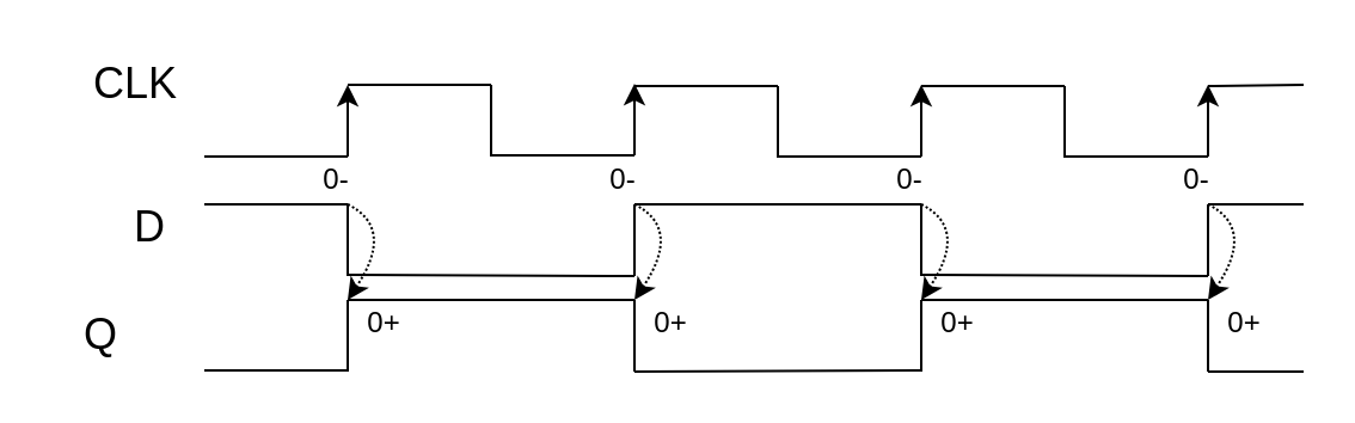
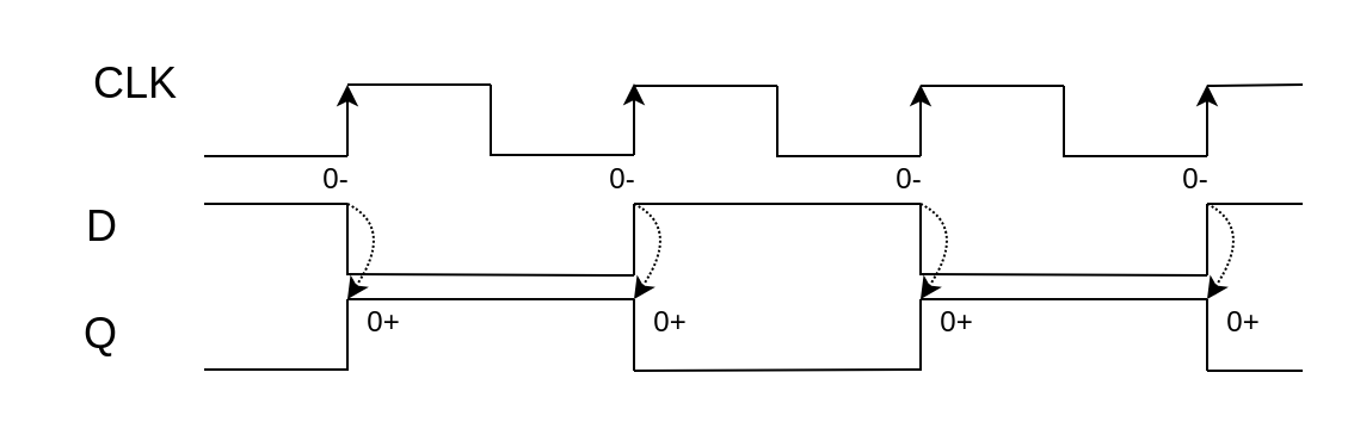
  <mxCell id="0" />
  <mxCell id="1" parent="0" />
  <mxCell id="2" value="" style="endArrow=none;html=1;rounded=0;fontSize=18;" parent="1" edge="1"><mxGeometry width="50" height="50" relative="1" as="geometry"><mxPoint x="85" y="65" as="sourcePoint" /><mxPoint x="145" y="65" as="targetPoint" /></mxGeometry></mxCell>
- <mxCell id="3" value="D" style="text;html=1;align=right;verticalAlign=middle;resizable=0;points=[];autosize=1;strokeColor=none;fillColor=none;fontSize=18;" parent="1" vertex="1"><mxGeometry x="40" y="80" width="30" height="30" as="geometry" /></mxCell>
+ <mxCell id="3" value="D" style="text;html=1;align=right;verticalAlign=middle;resizable=0;points=[];autosize=1;strokeColor=none;fillColor=none;fontSize=18;" parent="1" vertex="1"><mxGeometry x="20" y="80" width="30" height="30" as="geometry" /></mxCell>
  <mxCell id="4" value="Q" style="text;html=1;align=right;verticalAlign=middle;resizable=0;points=[];autosize=1;strokeColor=none;fillColor=none;fontSize=18;" parent="1" vertex="1"><mxGeometry x="20" y="125" width="30" height="30" as="geometry" /></mxCell>
  <mxCell id="5" value="CLK" style="text;html=1;align=right;verticalAlign=middle;resizable=0;points=[];autosize=1;strokeColor=none;fillColor=none;fontSize=18;" parent="1" vertex="1"><mxGeometry x="25" y="20" width="50" height="30" as="geometry" /></mxCell>
  <mxCell id="6" value="" style="endArrow=classic;html=1;rounded=0;" parent="1" edge="1"><mxGeometry width="50" height="50" relative="1" as="geometry"><mxPoint x="145" y="65" as="sourcePoint" /><mxPoint x="145" y="35" as="targetPoint" /></mxGeometry></mxCell>
  <mxCell id="7" value="" style="endArrow=none;html=1;rounded=0;fontSize=18;" parent="1" edge="1"><mxGeometry width="50" height="50" relative="1" as="geometry"><mxPoint x="145" y="35" as="sourcePoint" /><mxPoint x="205" y="35" as="targetPoint" /></mxGeometry></mxCell>
  <mxCell id="8" value="" style="endArrow=none;html=1;rounded=0;fontSize=18;" parent="1" edge="1"><mxGeometry width="50" height="50" relative="1" as="geometry"><mxPoint x="205" y="65" as="sourcePoint" /><mxPoint x="205" y="35" as="targetPoint" /></mxGeometry></mxCell>
  <mxCell id="9" value="" style="endArrow=none;html=1;rounded=0;fontSize=18;" parent="1" edge="1"><mxGeometry width="50" height="50" relative="1" as="geometry"><mxPoint x="205" y="64.52" as="sourcePoint" /><mxPoint x="265" y="64.52" as="targetPoint" /></mxGeometry></mxCell>
  <mxCell id="10" value="" style="endArrow=classic;html=1;rounded=0;" parent="1" edge="1"><mxGeometry width="50" height="50" relative="1" as="geometry"><mxPoint x="265" y="64.52" as="sourcePoint" /><mxPoint x="265" y="34.52" as="targetPoint" /></mxGeometry></mxCell>
  <mxCell id="11" value="" style="endArrow=none;html=1;rounded=0;fontSize=18;" parent="1" edge="1"><mxGeometry width="50" height="50" relative="1" as="geometry"><mxPoint x="265" y="35.48" as="sourcePoint" /><mxPoint x="325" y="35.48" as="targetPoint" /></mxGeometry></mxCell>
  <mxCell id="12" value="" style="endArrow=none;html=1;rounded=0;fontSize=18;" parent="1" edge="1"><mxGeometry width="50" height="50" relative="1" as="geometry"><mxPoint x="325" y="65.48" as="sourcePoint" /><mxPoint x="325" y="35.48" as="targetPoint" /></mxGeometry></mxCell>
  <mxCell id="13" value="" style="endArrow=none;html=1;rounded=0;fontSize=18;" parent="1" edge="1"><mxGeometry width="50" height="50" relative="1" as="geometry"><mxPoint x="325" y="65" as="sourcePoint" /><mxPoint x="385" y="65" as="targetPoint" /></mxGeometry></mxCell>
  <mxCell id="14" value="" style="endArrow=classic;html=1;rounded=0;" parent="1" edge="1"><mxGeometry width="50" height="50" relative="1" as="geometry"><mxPoint x="385" y="65" as="sourcePoint" /><mxPoint x="385" y="35" as="targetPoint" /></mxGeometry></mxCell>
  <mxCell id="15" value="" style="endArrow=none;html=1;rounded=0;fontSize=18;" parent="1" edge="1"><mxGeometry width="50" height="50" relative="1" as="geometry"><mxPoint x="385" y="35.48" as="sourcePoint" /><mxPoint x="445" y="35.48" as="targetPoint" /></mxGeometry></mxCell>
  <mxCell id="16" value="" style="endArrow=none;html=1;rounded=0;fontSize=18;" parent="1" edge="1"><mxGeometry width="50" height="50" relative="1" as="geometry"><mxPoint x="445" y="65.48" as="sourcePoint" /><mxPoint x="445" y="35.48" as="targetPoint" /></mxGeometry></mxCell>
  <mxCell id="17" value="" style="endArrow=none;html=1;rounded=0;fontSize=18;" parent="1" edge="1"><mxGeometry width="50" height="50" relative="1" as="geometry"><mxPoint x="445" y="65" as="sourcePoint" /><mxPoint x="505" y="65" as="targetPoint" /></mxGeometry></mxCell>
  <mxCell id="18" value="" style="endArrow=classic;html=1;rounded=0;" parent="1" edge="1"><mxGeometry width="50" height="50" relative="1" as="geometry"><mxPoint x="505" y="65" as="sourcePoint" /><mxPoint x="505" y="35" as="targetPoint" /></mxGeometry></mxCell>
  <mxCell id="19" value="" style="endArrow=none;html=1;rounded=0;fontSize=18;" parent="1" edge="1"><mxGeometry width="50" height="50" relative="1" as="geometry"><mxPoint x="505" y="35.48" as="sourcePoint" /><mxPoint x="545" y="35" as="targetPoint" /></mxGeometry></mxCell>
  <mxCell id="20" value="" style="endArrow=none;html=1;rounded=0;fontSize=18;" parent="1" edge="1"><mxGeometry width="50" height="50" relative="1" as="geometry"><mxPoint x="85" y="85" as="sourcePoint" /><mxPoint x="145" y="85" as="targetPoint" /></mxGeometry></mxCell>
  <mxCell id="21" value="" style="endArrow=none;html=1;rounded=0;fontSize=18;" parent="1" edge="1"><mxGeometry width="50" height="50" relative="1" as="geometry"><mxPoint x="145" y="115" as="sourcePoint" /><mxPoint x="145" y="85" as="targetPoint" /></mxGeometry></mxCell>
  <mxCell id="22" value="" style="endArrow=none;html=1;rounded=0;fontSize=18;" parent="1" edge="1"><mxGeometry width="50" height="50" relative="1" as="geometry"><mxPoint x="145" y="114.52" as="sourcePoint" /><mxPoint x="265" y="115" as="targetPoint" /></mxGeometry></mxCell>
  <mxCell id="23" value="" style="endArrow=none;html=1;rounded=0;fontSize=18;" parent="1" edge="1"><mxGeometry width="50" height="50" relative="1" as="geometry"><mxPoint x="265" y="115" as="sourcePoint" /><mxPoint x="265" y="85" as="targetPoint" /></mxGeometry></mxCell>
  <mxCell id="24" value="" style="endArrow=none;html=1;rounded=0;fontSize=18;" parent="1" edge="1"><mxGeometry width="50" height="50" relative="1" as="geometry"><mxPoint x="265" y="85" as="sourcePoint" /><mxPoint x="385" y="85" as="targetPoint" /></mxGeometry></mxCell>
  <mxCell id="25" value="" style="endArrow=none;html=1;rounded=0;fontSize=18;" parent="1" edge="1"><mxGeometry width="50" height="50" relative="1" as="geometry"><mxPoint x="385" y="115" as="sourcePoint" /><mxPoint x="385" y="85" as="targetPoint" /></mxGeometry></mxCell>
  <mxCell id="26" value="" style="endArrow=none;html=1;rounded=0;fontSize=18;" parent="1" edge="1"><mxGeometry width="50" height="50" relative="1" as="geometry"><mxPoint x="385" y="114.52" as="sourcePoint" /><mxPoint x="505" y="115" as="targetPoint" /></mxGeometry></mxCell>
  <mxCell id="27" value="" style="endArrow=none;html=1;rounded=0;fontSize=18;" parent="1" edge="1"><mxGeometry width="50" height="50" relative="1" as="geometry"><mxPoint x="505" y="115" as="sourcePoint" /><mxPoint x="505" y="85" as="targetPoint" /></mxGeometry></mxCell>
  <mxCell id="28" value="" style="endArrow=none;html=1;rounded=0;fontSize=18;" parent="1" edge="1"><mxGeometry width="50" height="50" relative="1" as="geometry"><mxPoint x="505" y="85" as="sourcePoint" /><mxPoint x="545" y="85" as="targetPoint" /></mxGeometry></mxCell>
  <mxCell id="29" value="" style="endArrow=none;html=1;rounded=0;fontSize=18;" parent="1" edge="1"><mxGeometry width="50" height="50" relative="1" as="geometry"><mxPoint x="145" y="125" as="sourcePoint" /><mxPoint x="265" y="125" as="targetPoint" /></mxGeometry></mxCell>
  <mxCell id="30" value="" style="endArrow=none;html=1;rounded=0;fontSize=18;" parent="1" edge="1"><mxGeometry width="50" height="50" relative="1" as="geometry"><mxPoint x="265" y="155" as="sourcePoint" /><mxPoint x="265" y="125" as="targetPoint" /></mxGeometry></mxCell>
  <mxCell id="31" value="" style="endArrow=none;html=1;rounded=0;fontSize=18;" parent="1" edge="1"><mxGeometry width="50" height="50" relative="1" as="geometry"><mxPoint x="265" y="155" as="sourcePoint" /><mxPoint x="385" y="154.52" as="targetPoint" /></mxGeometry></mxCell>
  <mxCell id="32" value="" style="endArrow=none;html=1;rounded=0;fontSize=18;" parent="1" edge="1"><mxGeometry width="50" height="50" relative="1" as="geometry"><mxPoint x="385" y="155" as="sourcePoint" /><mxPoint x="385" y="125" as="targetPoint" /></mxGeometry></mxCell>
  <mxCell id="33" value="" style="endArrow=none;html=1;rounded=0;fontSize=18;" parent="1" edge="1"><mxGeometry width="50" height="50" relative="1" as="geometry"><mxPoint x="385" y="125" as="sourcePoint" /><mxPoint x="505" y="125" as="targetPoint" /></mxGeometry></mxCell>
  <mxCell id="34" value="" style="endArrow=none;html=1;rounded=0;fontSize=18;" parent="1" edge="1"><mxGeometry width="50" height="50" relative="1" as="geometry"><mxPoint x="505" y="155" as="sourcePoint" /><mxPoint x="505" y="125" as="targetPoint" /></mxGeometry></mxCell>
  <mxCell id="35" value="" style="endArrow=none;html=1;rounded=0;fontSize=18;" parent="1" edge="1"><mxGeometry width="50" height="50" relative="1" as="geometry"><mxPoint x="505" y="155" as="sourcePoint" /><mxPoint x="545" y="155" as="targetPoint" /></mxGeometry></mxCell>
  <mxCell id="36" value="" style="endArrow=none;html=1;rounded=0;fontSize=18;" parent="1" edge="1"><mxGeometry width="50" height="50" relative="1" as="geometry"><mxPoint x="85" y="154.52" as="sourcePoint" /><mxPoint x="145" y="154.52" as="targetPoint" /></mxGeometry></mxCell>
  <mxCell id="37" value="" style="endArrow=none;html=1;rounded=0;fontSize=18;" parent="1" edge="1"><mxGeometry width="50" height="50" relative="1" as="geometry"><mxPoint x="145" y="155" as="sourcePoint" /><mxPoint x="145" y="125" as="targetPoint" /></mxGeometry></mxCell>
  <mxCell id="38" value="" style="curved=1;endArrow=classic;html=1;rounded=0;fontSize=18;dashed=1;dashPattern=1 1;" parent="1" edge="1"><mxGeometry width="50" height="50" relative="1" as="geometry"><mxPoint x="145" y="85" as="sourcePoint" /><mxPoint x="145" y="125" as="targetPoint" /><Array as="points"><mxPoint x="165" y="95" /></Array></mxGeometry></mxCell>
  <mxCell id="39" value="" style="curved=1;endArrow=classic;html=1;rounded=0;fontSize=18;dashed=1;dashPattern=1 1;" parent="1" edge="1"><mxGeometry width="50" height="50" relative="1" as="geometry"><mxPoint x="265" y="85" as="sourcePoint" /><mxPoint x="265" y="125" as="targetPoint" /><Array as="points"><mxPoint x="285" y="95" /></Array></mxGeometry></mxCell>
  <mxCell id="40" value="" style="curved=1;endArrow=classic;html=1;rounded=0;fontSize=18;dashed=1;dashPattern=1 1;" parent="1" edge="1"><mxGeometry width="50" height="50" relative="1" as="geometry"><mxPoint x="385" y="85" as="sourcePoint" /><mxPoint x="385" y="125" as="targetPoint" /><Array as="points"><mxPoint x="405" y="95" /></Array></mxGeometry></mxCell>
  <mxCell id="41" value="" style="curved=1;endArrow=classic;html=1;rounded=0;fontSize=18;dashed=1;dashPattern=1 1;" parent="1" edge="1"><mxGeometry width="50" height="50" relative="1" as="geometry"><mxPoint x="505" y="85" as="sourcePoint" /><mxPoint x="505" y="125" as="targetPoint" /><Array as="points"><mxPoint x="525" y="95" /></Array></mxGeometry></mxCell>
  <mxCell id="42" value="0-" style="text;html=1;align=center;verticalAlign=middle;resizable=0;points=[];autosize=1;strokeColor=none;fillColor=none;" vertex="1" parent="1"><mxGeometry x="125" y="65" width="30" height="20" as="geometry" /></mxCell>
  <mxCell id="43" value="0+" style="text;html=1;align=center;verticalAlign=middle;resizable=0;points=[];autosize=1;strokeColor=none;fillColor=none;" vertex="1" parent="1"><mxGeometry x="145" y="125" width="30" height="20" as="geometry" /></mxCell>
  <mxCell id="44" value="0-" style="text;html=1;align=center;verticalAlign=middle;resizable=0;points=[];autosize=1;strokeColor=none;fillColor=none;" vertex="1" parent="1"><mxGeometry x="245" y="65" width="30" height="20" as="geometry" /></mxCell>
  <mxCell id="45" value="0+" style="text;html=1;align=center;verticalAlign=middle;resizable=0;points=[];autosize=1;strokeColor=none;fillColor=none;" vertex="1" parent="1"><mxGeometry x="265" y="125" width="30" height="20" as="geometry" /></mxCell>
  <mxCell id="46" value="0-" style="text;html=1;align=center;verticalAlign=middle;resizable=0;points=[];autosize=1;strokeColor=none;fillColor=none;" vertex="1" parent="1"><mxGeometry x="365" y="65" width="30" height="20" as="geometry" /></mxCell>
  <mxCell id="47" value="0+" style="text;html=1;align=center;verticalAlign=middle;resizable=0;points=[];autosize=1;strokeColor=none;fillColor=none;" vertex="1" parent="1"><mxGeometry x="385" y="125" width="30" height="20" as="geometry" /></mxCell>
  <mxCell id="48" value="0-" style="text;html=1;align=center;verticalAlign=middle;resizable=0;points=[];autosize=1;strokeColor=none;fillColor=none;" vertex="1" parent="1"><mxGeometry x="485" y="65" width="30" height="20" as="geometry" /></mxCell>
  <mxCell id="49" value="0+" style="text;html=1;align=center;verticalAlign=middle;resizable=0;points=[];autosize=1;strokeColor=none;fillColor=none;" vertex="1" parent="1"><mxGeometry x="505" y="125" width="30" height="20" as="geometry" /></mxCell>
